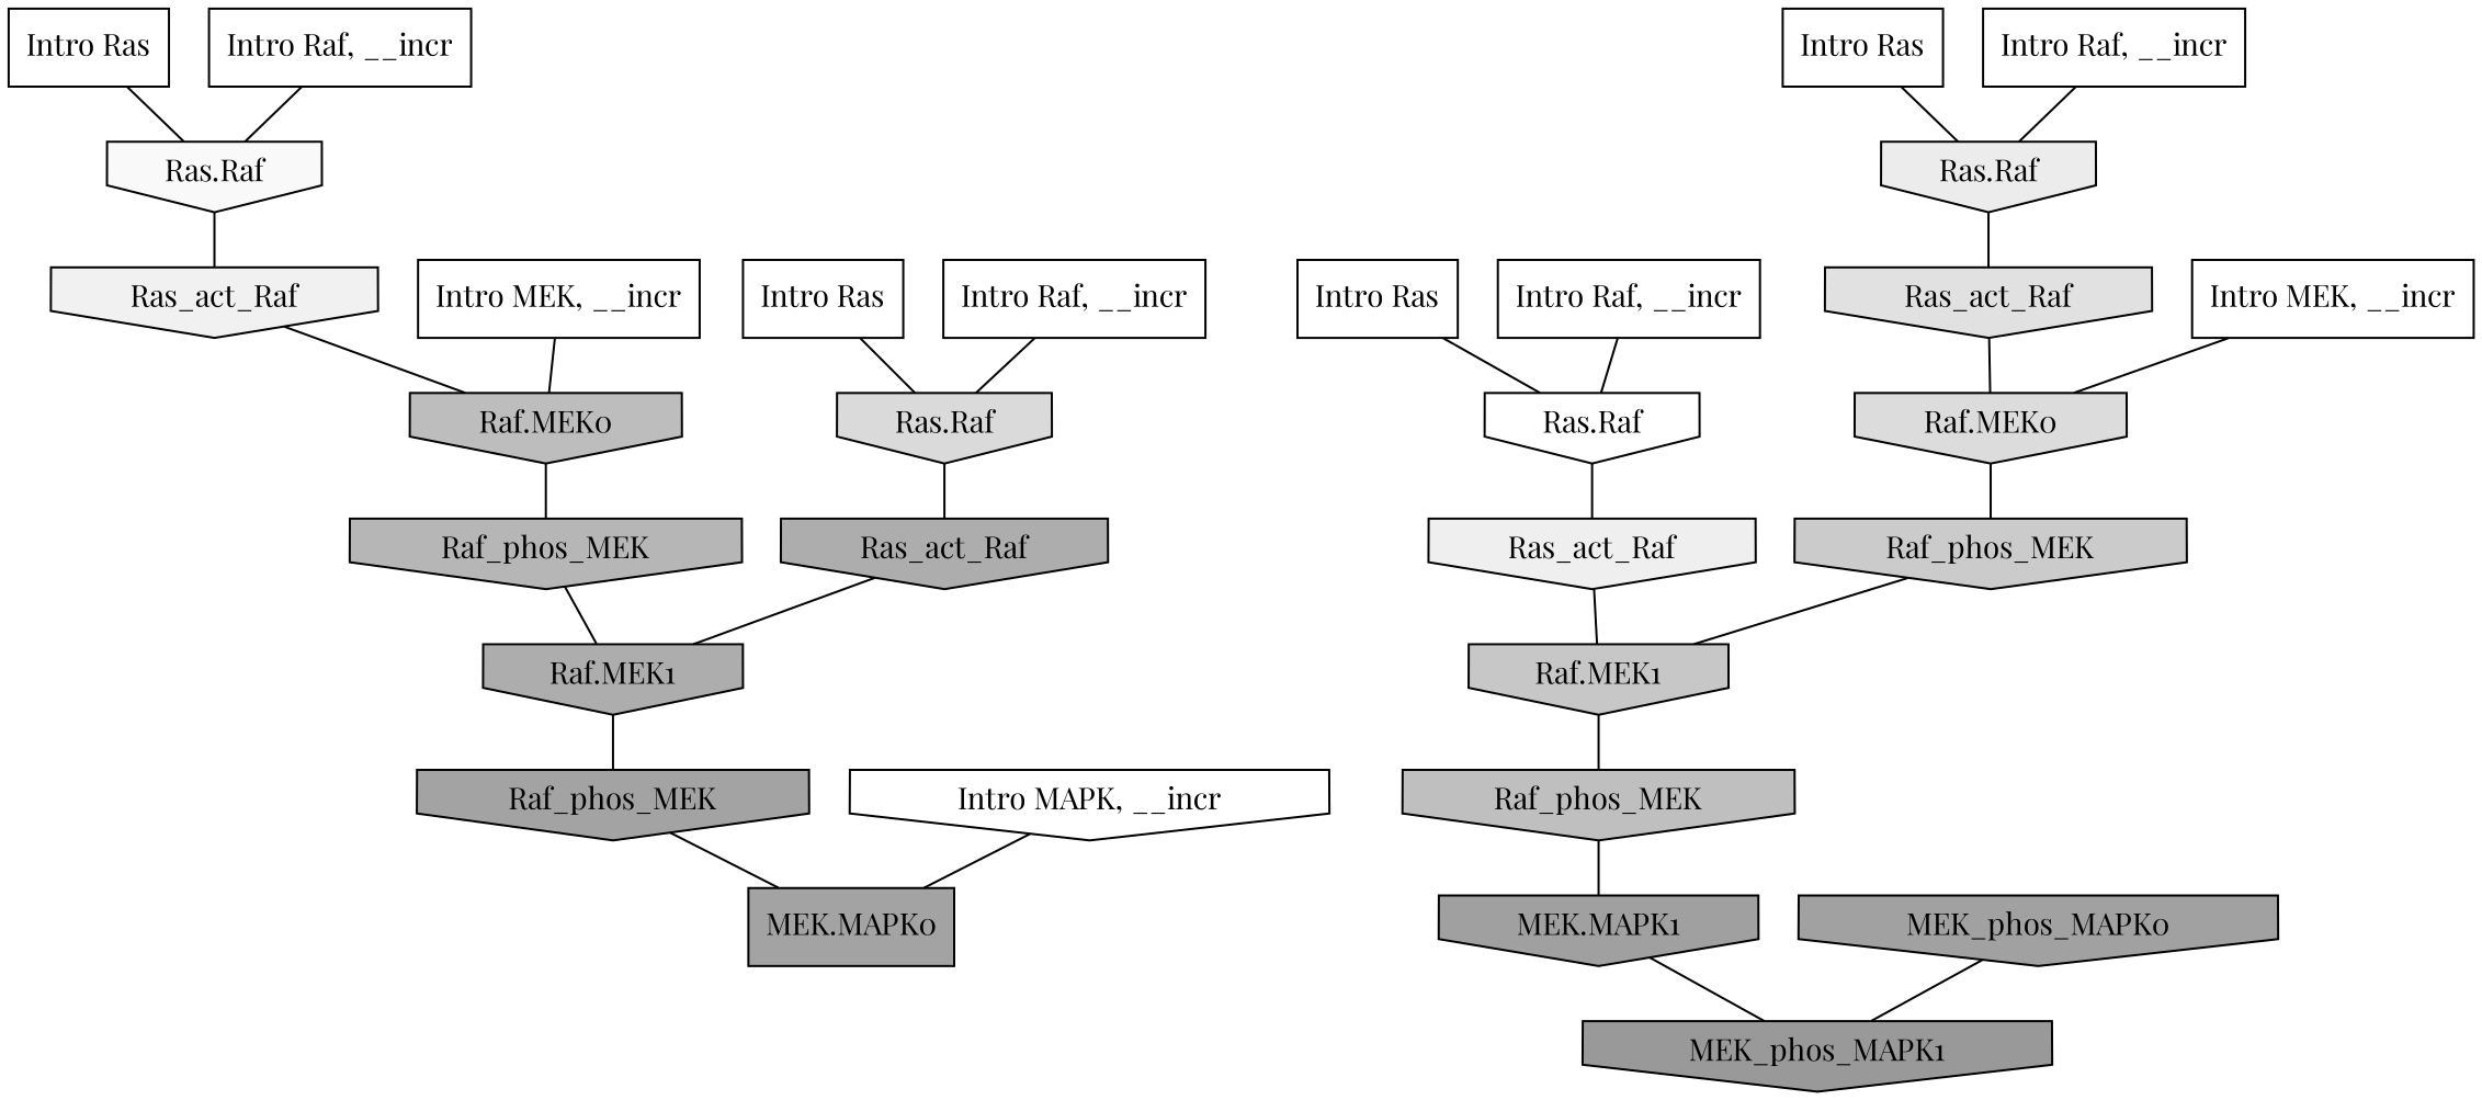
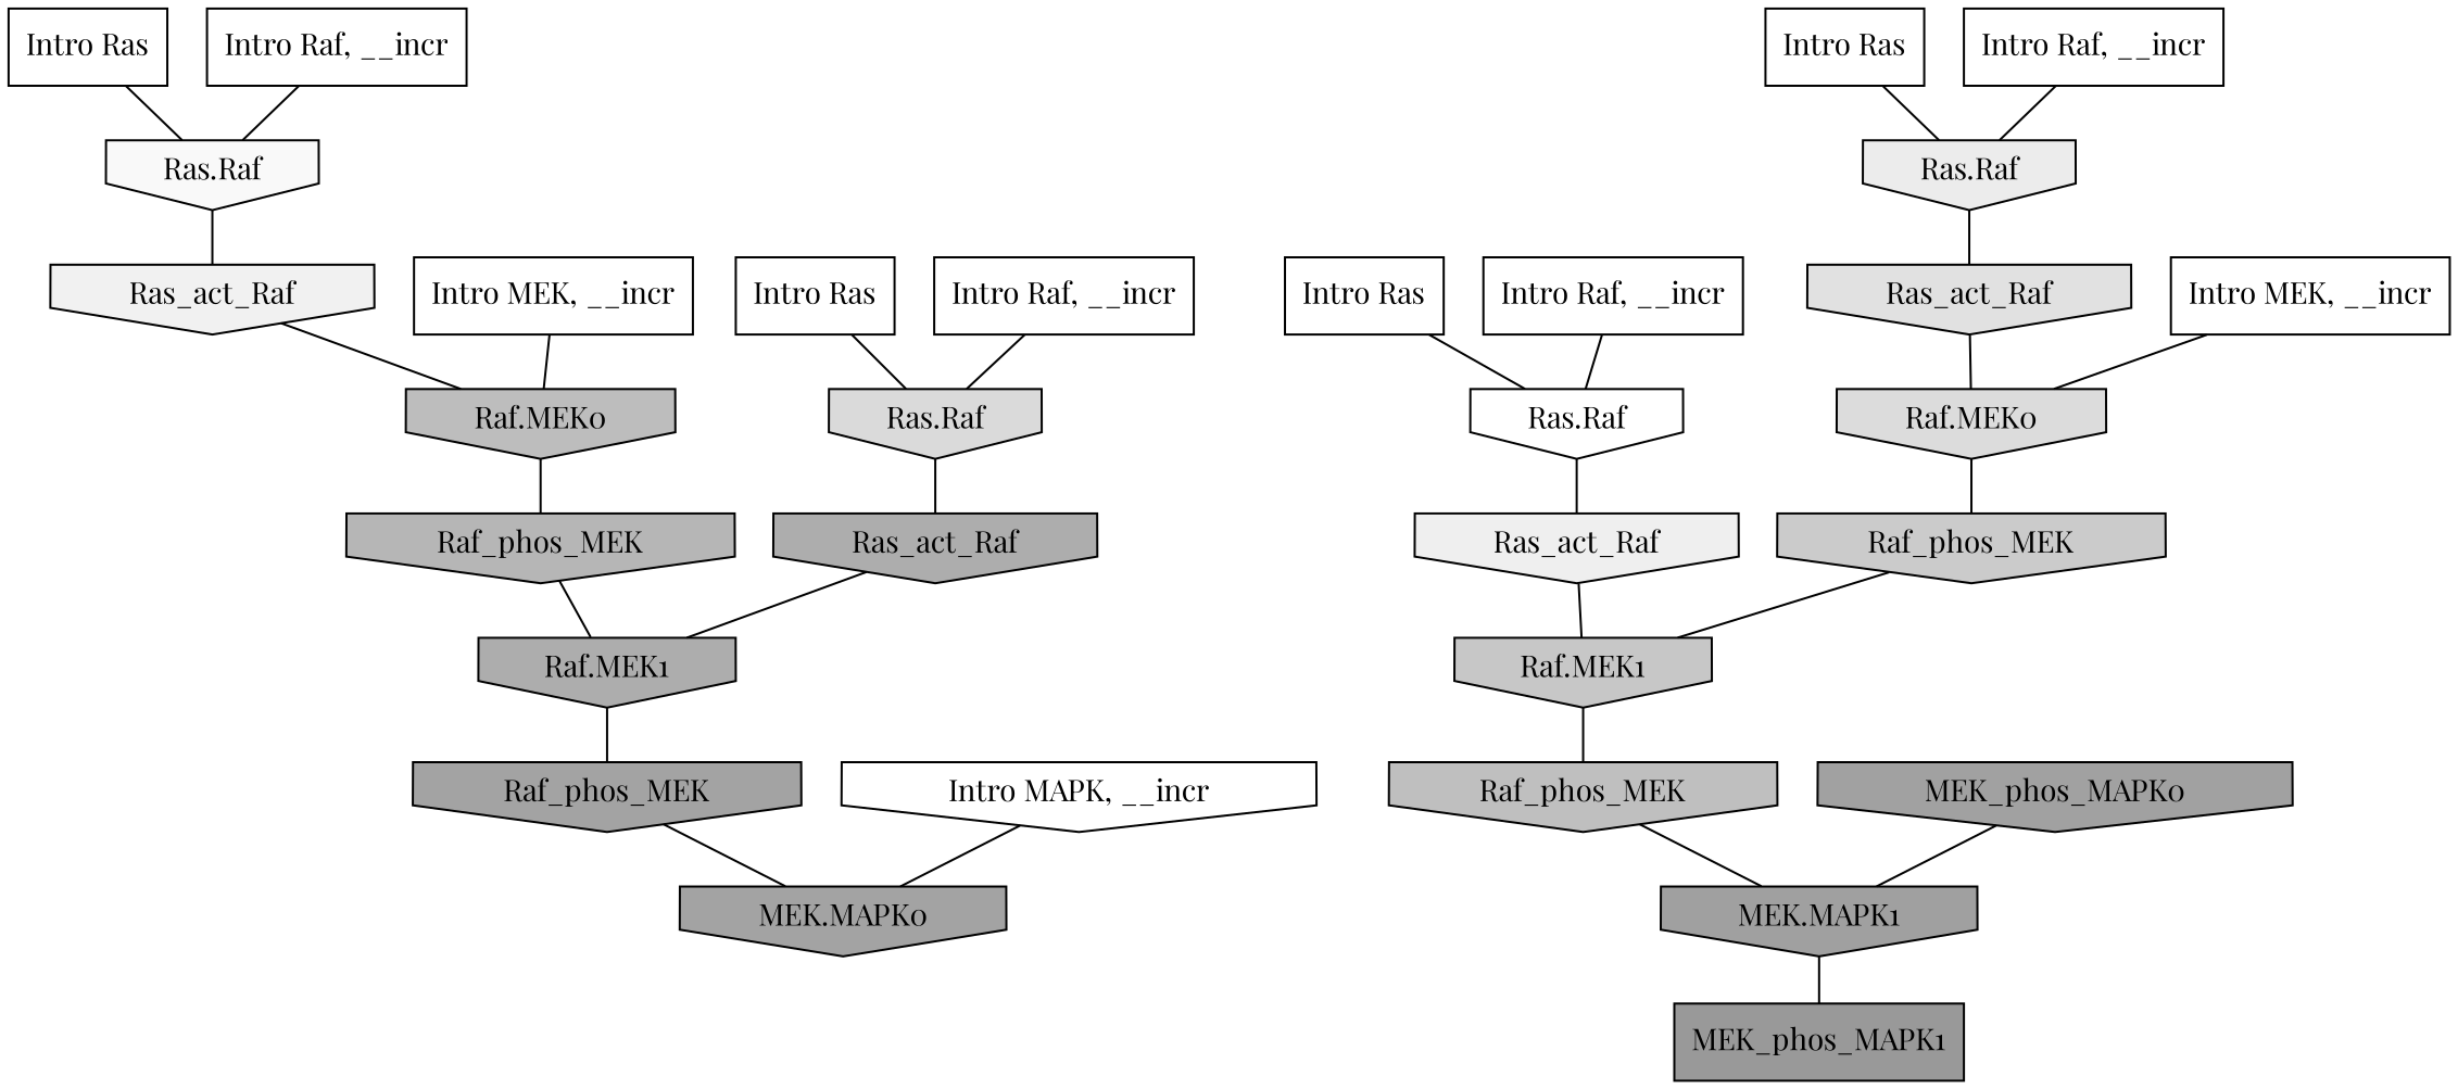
  digraph {
    fontname="Playfair Display"
    rankdir=TB
    ranksep=0.30
    node [fillcolor="0.000 0.000 1.000" fontname="Playfair Display" shape=invhouse style=filled]
    edge [color="0.000 0.000 0.000" dir=none fontname="Playfair Display"]
    n1 [label="Intro Ras" shape=rectangle]
    n2 [fillcolor="0.000 0.000 0.973" label="Ras.Raf"]
    n3 [fillcolor="0.000 0.000 0.943" label=Ras_act_Raf]
    n4 [label="Intro Ras" shape=rectangle]
    n5 [label="Ras.Raf"]
    n6 [fillcolor="0.000 0.000 0.934" label=Ras_act_Raf]
    n7 [label="Intro Ras" shape=rectangle]
    n8 [fillcolor="0.000 0.000 0.852" label="Ras.Raf"]
    n9 [fillcolor="0.000 0.000 0.677" label=Ras_act_Raf]
    n10 [label="Intro Ras" shape=rectangle]
    n11 [fillcolor="0.000 0.000 0.925" label="Ras.Raf"]
    n12 [fillcolor="0.000 0.000 0.879" label=Ras_act_Raf]
    n13 [label="Intro Raf, __incr" shape=rectangle]
    n14 [label="Intro Raf, __incr" shape=rectangle]
    n15 [label="Intro Raf, __incr" shape=rectangle]
    n16 [label="Intro Raf, __incr" shape=rectangle]
    n17 [label="Intro MEK, __incr" shape=rectangle]
    n18 [fillcolor="0.000 0.000 0.860" label="Raf.MEK0"]
    n19 [fillcolor="0.000 0.000 0.793" label=Raf_phos_MEK]
    n20 [label="Intro MEK, __incr" shape=rectangle]
    n21 [fillcolor="0.000 0.000 0.741" label="Raf.MEK0"]
    n22 [fillcolor="0.000 0.000 0.713" label=Raf_phos_MEK]
    n23 [label="Intro MAPK, __incr"]
-   n24 [fillcolor="0.000 0.000 0.638" label="MEK.MAPK0" shape=box]
+   n24 [fillcolor="0.000 0.000 0.638" label="MEK.MAPK0"]
    n25 [fillcolor="0.000 0.000 0.780" label="Raf.MEK1"]
    n26 [fillcolor="0.000 0.000 0.749" label=Raf_phos_MEK]
    n27 [fillcolor="0.000 0.000 0.677" label="Raf.MEK1"]
    n28 [fillcolor="0.000 0.000 0.628" label="MEK.MAPK1"]
-   n29 [fillcolor="0.000 0.000 0.600" label=MEK_phos_MAPK1]
+   n29 [fillcolor="0.000 0.000 0.600" label=MEK_phos_MAPK1 shape=box]
    n30 [fillcolor="0.000 0.000 0.638" label=Raf_phos_MEK]
    n31 [fillcolor="0.000 0.000 0.631" label=MEK_phos_MAPK0]
    n1 -> n2
    n2 -> n3
    n3 -> n21
    n4 -> n5
    n5 -> n6
    n6 -> n25
    n7 -> n8
    n8 -> n9
    n9 -> n27
    n10 -> n11
    n11 -> n12
    n12 -> n18
    n13 -> n8
    n14 -> n2
    n15 -> n11
    n16 -> n5
    n17 -> n18
    n18 -> n19
    n19 -> n25
    n20 -> n21
    n21 -> n22
    n22 -> n27
    n23 -> n24
    n25 -> n26
    n26 -> n28
    n27 -> n30
    n28 -> n29
    n30 -> n24
-   n31 -> n29
+   n31 -> n28
  }
